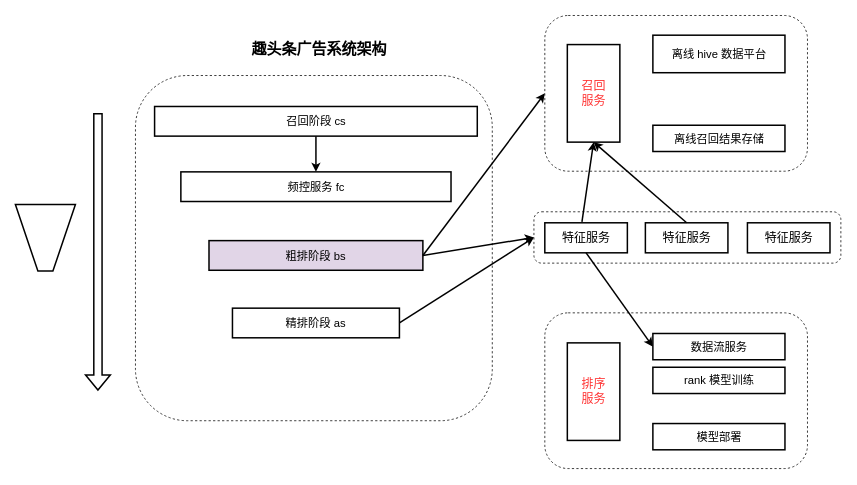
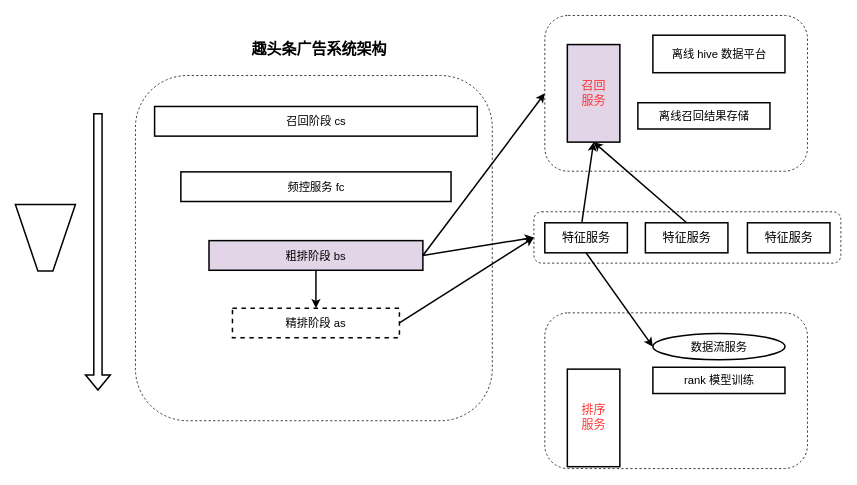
  <mxCell id="0" />
  <mxCell id="1" parent="0" />
  <mxCell id="2" value="" style="rounded=1;whiteSpace=wrap;html=1;dashed=1;" vertex="1" parent="1"><mxGeometry x="711" y="281.57" width="409" height="68.43" as="geometry" /></mxCell>
  <mxCell id="3" value="" style="rounded=1;whiteSpace=wrap;html=1;dashed=1;rotation=0;spacing=4;verticalAlign=middle;" vertex="1" parent="1"><mxGeometry x="180" y="100" width="475.5" height="460" as="geometry" /></mxCell>
  <mxCell id="4" value="" style="rounded=1;whiteSpace=wrap;html=1;dashed=1;" vertex="1" parent="1"><mxGeometry x="725.5" y="20" width="350" height="207.5" as="geometry" /></mxCell>
  <mxCell id="5" value="" style="rounded=1;whiteSpace=wrap;html=1;dashed=1;" vertex="1" parent="1"><mxGeometry x="725.5" y="416.25" width="350" height="207.5" as="geometry" /></mxCell>
- <mxCell id="6" value="&lt;font color=&quot;#ff3333&quot; style=&quot;font-size: 16px&quot;&gt;排序&lt;br&gt;服务&lt;/font&gt;" style="rounded=0;whiteSpace=wrap;html=1;strokeWidth=2;" vertex="1" parent="1"><mxGeometry x="755.5" y="456.25" width="70" height="130" as="geometry" /></mxCell>
+ <mxCell id="6" value="&lt;font color=&quot;#ff3333&quot; style=&quot;font-size: 16px&quot;&gt;排序&lt;br&gt;服务&lt;/font&gt;" style="rounded=0;whiteSpace=wrap;html=1;strokeWidth=2;" vertex="1" parent="1"><mxGeometry x="755.5" y="491.25" width="70" height="130" as="geometry" /></mxCell>
  <mxCell id="7" value="&lt;font style=&quot;font-size: 15px&quot;&gt;rank 模型训练&lt;/font&gt;" style="rounded=0;whiteSpace=wrap;html=1;strokeWidth=2;" vertex="1" parent="1"><mxGeometry x="869.5" y="488.75" width="176" height="35" as="geometry" /></mxCell>
- <mxCell id="8" value="&lt;font style=&quot;font-size: 15px&quot;&gt;数据流服务&lt;/font&gt;" style="rounded=0;whiteSpace=wrap;html=1;strokeWidth=2;" vertex="1" parent="1"><mxGeometry x="869.5" y="443.75" width="176" height="35" as="geometry" /></mxCell>
- <mxCell id="9" value="&lt;font color=&quot;#ff3333&quot; style=&quot;font-size: 16px&quot;&gt;召回&lt;br&gt;服务&lt;/font&gt;" style="rounded=0;whiteSpace=wrap;html=1;strokeWidth=2;" vertex="1" parent="1"><mxGeometry x="755.5" y="58.75" width="70" height="130" as="geometry" /></mxCell>
+ <mxCell id="8" value="&lt;font style=&quot;font-size: 15px&quot;&gt;数据流服务&lt;/font&gt;" style="ellipse;whiteSpace=wrap;html=1;strokeWidth=2;" vertex="1" parent="1"><mxGeometry x="869.5" y="443.75" width="176" height="35" as="geometry" /></mxCell>
+ <mxCell id="9" value="&lt;font color=&quot;#ff3333&quot; style=&quot;font-size: 16px&quot;&gt;召回&lt;br&gt;服务&lt;/font&gt;" style="rounded=0;whiteSpace=wrap;html=1;strokeWidth=2;fillColor=#e1d5e7;" vertex="1" parent="1"><mxGeometry x="755.5" y="58.75" width="70" height="130" as="geometry" /></mxCell>
  <mxCell id="10" value="&lt;font style=&quot;font-size: 15px&quot;&gt;离线 hive 数据平台&lt;/font&gt;" style="rounded=0;whiteSpace=wrap;html=1;strokeWidth=2;" vertex="1" parent="1"><mxGeometry x="869.5" y="46.25" width="176" height="50" as="geometry" /></mxCell>
- <mxCell id="11" value="&lt;font style=&quot;font-size: 15px&quot;&gt;离线召回结果存储&lt;/font&gt;" style="rounded=0;whiteSpace=wrap;html=1;strokeWidth=2;" vertex="1" parent="1"><mxGeometry x="869.5" y="166.25" width="176" height="35" as="geometry" /></mxCell>
- <mxCell id="12" value="&lt;font style=&quot;font-size: 15px&quot;&gt;模型部署&lt;/font&gt;" style="rounded=0;whiteSpace=wrap;html=1;strokeWidth=2;" vertex="1" parent="1"><mxGeometry x="869.5" y="563.75" width="176" height="35" as="geometry" /></mxCell>
+ <mxCell id="11" value="&lt;font style=&quot;font-size: 15px&quot;&gt;离线召回结果存储&lt;/font&gt;" style="rounded=0;whiteSpace=wrap;html=1;strokeWidth=2;" vertex="1" parent="1"><mxGeometry x="849.5" y="136.25" width="176" height="35" as="geometry" /></mxCell>
  <mxCell id="13" value="&lt;font color=&quot;#000000&quot;&gt;特征服务&lt;/font&gt;" style="rounded=0;whiteSpace=wrap;html=1;fontSize=16;fontColor=#FF3333;strokeWidth=2;" vertex="1" parent="1"><mxGeometry x="725.5" y="296.25" width="110" height="40" as="geometry" /></mxCell>
  <mxCell id="14" value="&lt;font color=&quot;#000000&quot;&gt;特征服务&lt;/font&gt;" style="rounded=0;whiteSpace=wrap;html=1;fontSize=16;fontColor=#FF3333;strokeWidth=2;" vertex="1" parent="1"><mxGeometry x="859.5" y="296.25" width="110" height="40" as="geometry" /></mxCell>
  <mxCell id="15" value="&lt;font color=&quot;#000000&quot;&gt;特征服务&lt;/font&gt;" style="rounded=0;whiteSpace=wrap;html=1;fontSize=16;fontColor=#FF3333;strokeWidth=2;" vertex="1" parent="1"><mxGeometry x="995.5" y="296.25" width="110" height="40" as="geometry" /></mxCell>
  <mxCell id="16" value="召回阶段 cs" style="rounded=0;whiteSpace=wrap;html=1;fontSize=15;fontColor=#000000;strokeWidth=2;" vertex="1" parent="1"><mxGeometry x="205.5" y="141.25" width="430" height="39.5" as="geometry" /></mxCell>
  <mxCell id="17" value="频控服务 fc" style="rounded=0;whiteSpace=wrap;html=1;fontSize=15;fontColor=#000000;strokeWidth=2;" vertex="1" parent="1"><mxGeometry x="240.51" y="228.38" width="360" height="39.5" as="geometry" /></mxCell>
  <mxCell id="18" value="粗排阶段 bs" style="rounded=0;whiteSpace=wrap;html=1;fontSize=15;fontColor=#000000;strokeWidth=2;fillColor=#e1d5e7;" vertex="1" parent="1"><mxGeometry x="278" y="320" width="285" height="39.5" as="geometry" /></mxCell>
- <mxCell id="19" value="精排阶段 as" style="rounded=0;whiteSpace=wrap;html=1;fontSize=15;fontColor=#000000;strokeWidth=2;" vertex="1" parent="1"><mxGeometry x="309.26" y="410" width="222.5" height="39.5" as="geometry" /></mxCell>
- <mxCell id="20" value="" style="endArrow=classic;html=1;rounded=0;fontSize=15;fontColor=#000000;exitX=0.5;exitY=1;exitDx=0;exitDy=0;strokeWidth=2;" edge="1" parent="1" source="16" target="17"><mxGeometry width="50" height="50" relative="1" as="geometry"><mxPoint x="695.5" y="310" as="sourcePoint" /><mxPoint x="745.5" y="260" as="targetPoint" /></mxGeometry></mxCell>
+ <mxCell id="19" value="精排阶段 as" style="rounded=0;whiteSpace=wrap;html=1;fontSize=15;fontColor=#000000;strokeWidth=2;dashed=1;" vertex="1" parent="1"><mxGeometry x="309.26" y="410" width="222.5" height="39.5" as="geometry" /></mxCell>
+ <mxCell id="21" value="" style="endArrow=classic;html=1;rounded=0;fontSize=15;fontColor=#000000;strokeWidth=2;exitX=0.5;exitY=1;exitDx=0;exitDy=0;entryX=0.5;entryY=0;entryDx=0;entryDy=0;" edge="1" parent="1" source="18" target="19"><mxGeometry width="50" height="50" relative="1" as="geometry"><mxPoint x="455.5" y="380" as="sourcePoint" /><mxPoint x="455.5" y="390" as="targetPoint" /></mxGeometry></mxCell>
  <mxCell id="22" value="&lt;font size=&quot;1&quot;&gt;&lt;b style=&quot;font-size: 20px&quot;&gt;趣头条广告系统架构&lt;/b&gt;&lt;/font&gt;" style="text;html=1;strokeColor=none;fillColor=none;align=center;verticalAlign=middle;whiteSpace=wrap;rounded=0;fontSize=15;fontColor=#000000;" vertex="1" parent="1"><mxGeometry x="260" y="48.75" width="330" height="30" as="geometry" /></mxCell>
  <mxCell id="23" value="" style="shape=flexArrow;endArrow=classic;html=1;rounded=0;fontSize=20;fontColor=#000000;strokeWidth=2;" edge="1" parent="1"><mxGeometry width="50" height="50" relative="1" as="geometry"><mxPoint x="130" y="150" as="sourcePoint" /><mxPoint x="130" y="520" as="targetPoint" /></mxGeometry></mxCell>
  <mxCell id="24" value="" style="shape=trapezoid;perimeter=trapezoidPerimeter;whiteSpace=wrap;html=1;fixedSize=1;fontSize=20;fontColor=#000000;strokeWidth=2;rotation=-180;size=30;" vertex="1" parent="1"><mxGeometry x="20" y="271.88" width="80" height="88.75" as="geometry" /></mxCell>
  <mxCell id="25" value="" style="endArrow=classic;html=1;rounded=0;fontSize=20;fontColor=#000000;strokeWidth=2;entryX=0;entryY=0.5;entryDx=0;entryDy=0;exitX=1;exitY=0.5;exitDx=0;exitDy=0;" edge="1" parent="1" source="18" target="4"><mxGeometry width="50" height="50" relative="1" as="geometry"><mxPoint x="690" y="340" as="sourcePoint" /><mxPoint x="530" y="590" as="targetPoint" /></mxGeometry></mxCell>
  <mxCell id="26" value="" style="endArrow=classic;html=1;rounded=0;fontSize=20;fontColor=#000000;strokeWidth=2;exitX=1;exitY=0.5;exitDx=0;exitDy=0;entryX=0;entryY=0.5;entryDx=0;entryDy=0;" edge="1" parent="1" source="18" target="2"><mxGeometry width="50" height="50" relative="1" as="geometry"><mxPoint x="660" y="410" as="sourcePoint" /><mxPoint x="690" y="330" as="targetPoint" /></mxGeometry></mxCell>
  <mxCell id="27" value="" style="endArrow=classic;html=1;rounded=0;fontSize=20;fontColor=#000000;strokeWidth=2;exitX=1;exitY=0.5;exitDx=0;exitDy=0;entryX=0;entryY=0.5;entryDx=0;entryDy=0;" edge="1" parent="1" source="19" target="2"><mxGeometry width="50" height="50" relative="1" as="geometry"><mxPoint x="630" y="450" as="sourcePoint" /><mxPoint x="690" y="370" as="targetPoint" /></mxGeometry></mxCell>
  <mxCell id="28" value="" style="endArrow=classic;html=1;rounded=0;fontSize=20;fontColor=#000000;strokeWidth=2;exitX=0.5;exitY=1;exitDx=0;exitDy=0;entryX=0;entryY=0.5;entryDx=0;entryDy=0;" edge="1" parent="1" source="13" target="8"><mxGeometry width="50" height="50" relative="1" as="geometry"><mxPoint x="1110" y="280" as="sourcePoint" /><mxPoint x="1160" y="230" as="targetPoint" /></mxGeometry></mxCell>
  <mxCell id="29" value="" style="endArrow=classic;html=1;rounded=0;fontSize=20;fontColor=#000000;strokeWidth=2;exitX=0.45;exitY=-0.031;exitDx=0;exitDy=0;exitPerimeter=0;entryX=0.5;entryY=1;entryDx=0;entryDy=0;" edge="1" parent="1" source="13" target="9"><mxGeometry width="50" height="50" relative="1" as="geometry"><mxPoint x="1200" y="290" as="sourcePoint" /><mxPoint x="1250" y="240" as="targetPoint" /></mxGeometry></mxCell>
  <mxCell id="30" value="" style="endArrow=classic;html=1;rounded=0;fontSize=20;fontColor=#000000;strokeWidth=2;exitX=0.5;exitY=0;exitDx=0;exitDy=0;entryX=0.5;entryY=1;entryDx=0;entryDy=0;" edge="1" parent="1" source="14" target="9"><mxGeometry width="50" height="50" relative="1" as="geometry"><mxPoint x="1250" y="290" as="sourcePoint" /><mxPoint x="1300" y="240" as="targetPoint" /></mxGeometry></mxCell>
